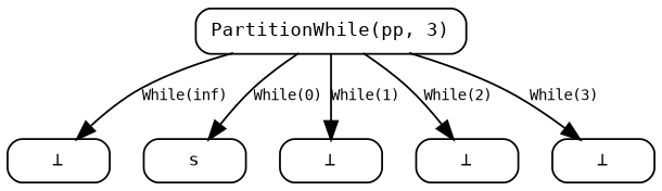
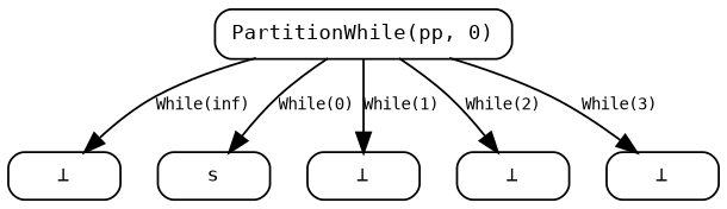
  digraph {
    color=white
    fontname=Monospace
    fontsize=8.0
    node [fontname=Monospace fontsize=10.0 shape=record style=rounded]
    edge [fontname=Monospace fontsize=8.0]
-   n1 [height=0.3 label="PartitionWhile(pp, 3)"]
+   n1 [height=0.3 label="PartitionWhile(pp, 0)"]
    n2 [height=0.3 label="⊥"]
    n3 [height=0.3 label=s]
    n4 [height=0.3 label="⊥"]
    n5 [height=0.3 label="⊥"]
    n6 [height=0.3 label="⊥"]
    n1 -> n2 [label="While(inf)"]
    n1 -> n3 [label="While(0)"]
    n1 -> n4 [label="While(1)"]
    n1 -> n5 [label="While(2)"]
    n1 -> n6 [label="While(3)"]
  }
